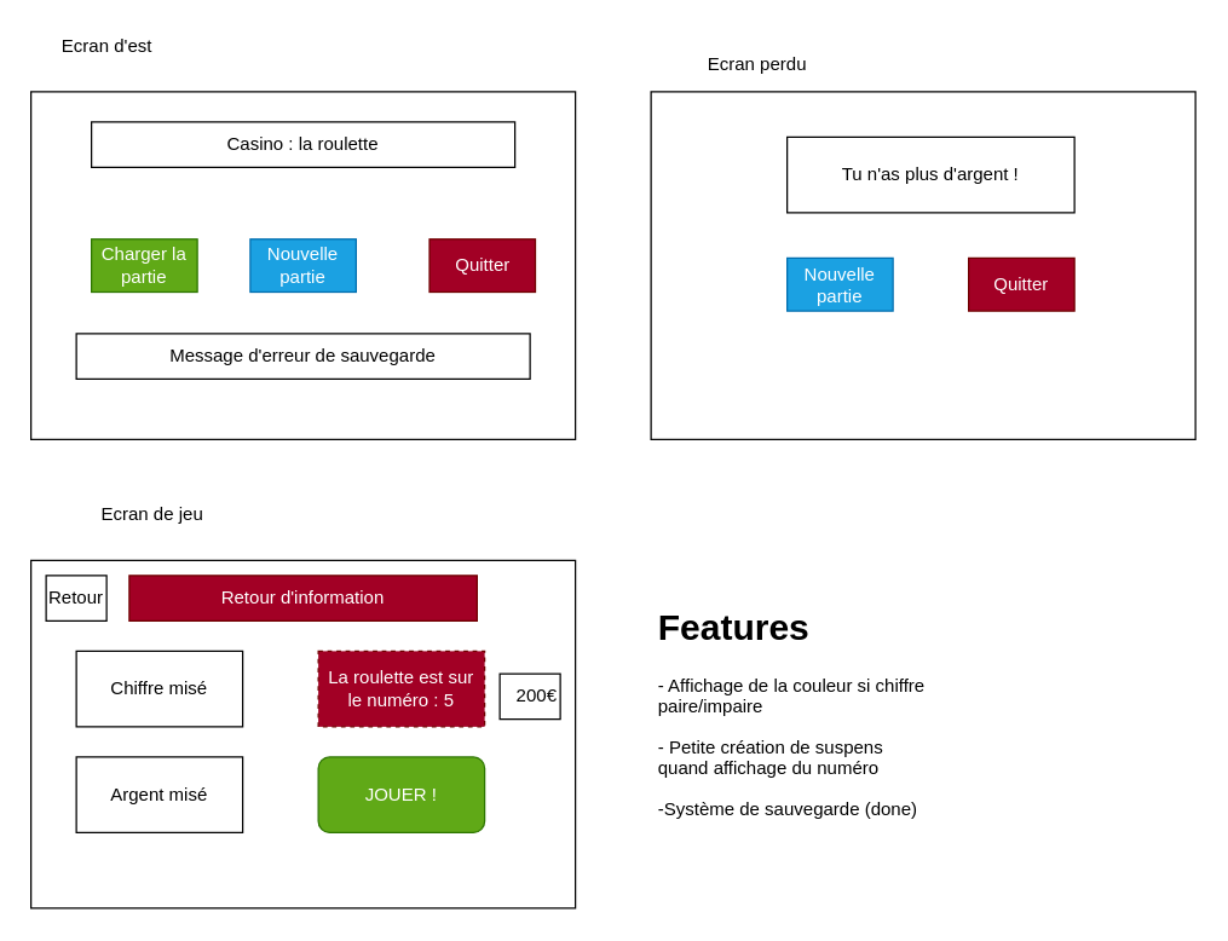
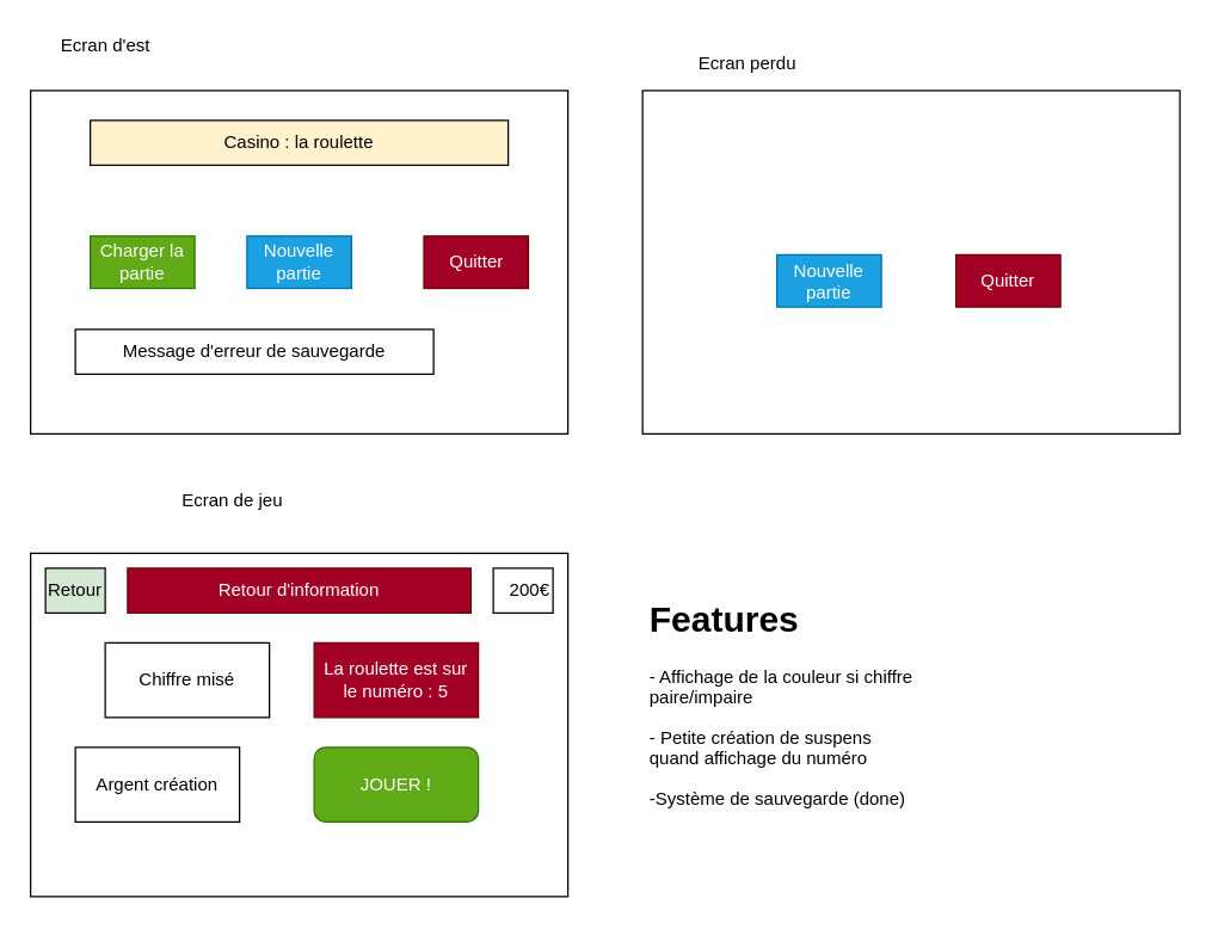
  <mxCell id="0" />
  <mxCell id="1" parent="0" />
  <mxCell id="2" value="" style="rounded=0;whiteSpace=wrap;html=1;" parent="1" vertex="1"><mxGeometry x="20" y="60" width="360" height="230" as="geometry" /></mxCell>
  <mxCell id="3" value="Ecran d'est" style="text;html=1;align=center;verticalAlign=middle;resizable=0;points=[];autosize=1;" parent="1" vertex="1"><mxGeometry x="20" y="20" width="100" height="20" as="geometry" /></mxCell>
  <mxCell id="4" value="" style="rounded=0;whiteSpace=wrap;html=1;" parent="1" vertex="1"><mxGeometry x="20" y="370" width="360" height="230" as="geometry" /></mxCell>
- <mxCell id="5" value="Ecran de jeu" style="text;html=1;align=center;verticalAlign=middle;resizable=0;points=[];autosize=1;" parent="1" vertex="1"><mxGeometry x="60" y="330" width="80" height="20" as="geometry" /></mxCell>
+ <mxCell id="5" value="Ecran de jeu" style="text;html=1;align=center;verticalAlign=middle;resizable=0;points=[];autosize=1;" parent="1" vertex="1"><mxGeometry x="115" y="325" width="80" height="20" as="geometry" /></mxCell>
  <mxCell id="6" value="Charger la partie" style="rounded=0;whiteSpace=wrap;html=1;fillColor=#60a917;strokeColor=#2D7600;fontColor=#ffffff;" parent="1" vertex="1"><mxGeometry x="60" y="157.5" width="70" height="35" as="geometry" /></mxCell>
  <mxCell id="7" value="Nouvelle partie" style="rounded=0;whiteSpace=wrap;html=1;fillColor=#1ba1e2;strokeColor=#006EAF;fontColor=#ffffff;" parent="1" vertex="1"><mxGeometry x="165" y="157.5" width="70" height="35" as="geometry" /></mxCell>
  <mxCell id="8" value="Quitter" style="rounded=0;whiteSpace=wrap;html=1;fillColor=#a20025;strokeColor=#6F0000;fontColor=#ffffff;" parent="1" vertex="1"><mxGeometry x="283.5" y="157.5" width="70" height="35" as="geometry" /></mxCell>
- <mxCell id="9" value="Casino : la roulette" style="rounded=0;whiteSpace=wrap;html=1;" parent="1" vertex="1"><mxGeometry x="60" y="80" width="280" height="30" as="geometry" /></mxCell>
+ <mxCell id="9" value="Casino : la roulette" style="rounded=0;whiteSpace=wrap;html=1;fillColor=#fff2cc;" parent="1" vertex="1"><mxGeometry x="60" y="80" width="280" height="30" as="geometry" /></mxCell>
  <mxCell id="10" value="" style="rounded=0;whiteSpace=wrap;html=1;" parent="1" vertex="1"><mxGeometry x="430" y="60" width="360" height="230" as="geometry" /></mxCell>
  <mxCell id="11" value="Ecran perdu" style="text;html=1;align=center;verticalAlign=middle;resizable=0;points=[];autosize=1;" parent="1" vertex="1"><mxGeometry x="460" y="32" width="80" height="20" as="geometry" /></mxCell>
- <mxCell id="12" value="Tu n'as plus d'argent !" style="rounded=0;whiteSpace=wrap;html=1;" parent="1" vertex="1"><mxGeometry x="520" y="90" width="190" height="50" as="geometry" /></mxCell>
  <mxCell id="13" value="Nouvelle partie" style="rounded=0;whiteSpace=wrap;html=1;fillColor=#1ba1e2;strokeColor=#006EAF;fontColor=#ffffff;" parent="1" vertex="1"><mxGeometry x="520" y="170" width="70" height="35" as="geometry" /></mxCell>
  <mxCell id="14" value="Quitter" style="rounded=0;whiteSpace=wrap;html=1;fillColor=#a20025;strokeColor=#6F0000;fontColor=#ffffff;" parent="1" vertex="1"><mxGeometry x="640" y="170" width="70" height="35" as="geometry" /></mxCell>
- <mxCell id="15" value="&lt;div&gt;&lt;span&gt;200€&lt;/span&gt;&lt;/div&gt;" style="rounded=0;whiteSpace=wrap;html=1;align=right;" parent="1" vertex="1"><mxGeometry x="330" y="445" width="40" height="30" as="geometry" /></mxCell>
+ <mxCell id="15" value="&lt;div&gt;&lt;span&gt;200€&lt;/span&gt;&lt;/div&gt;" style="rounded=0;whiteSpace=wrap;html=1;align=right;" parent="1" vertex="1"><mxGeometry x="330" y="380" width="40" height="30" as="geometry" /></mxCell>
  <mxCell id="16" value="Retour d'information" style="rounded=0;whiteSpace=wrap;html=1;fillColor=#a20025;strokeColor=#6F0000;fontColor=#ffffff;" parent="1" vertex="1"><mxGeometry x="85" y="380" width="230" height="30" as="geometry" /></mxCell>
- <mxCell id="17" value="Chiffre misé" style="rounded=0;whiteSpace=wrap;html=1;" parent="1" vertex="1"><mxGeometry x="50" y="430" width="110" height="50" as="geometry" /></mxCell>
- <mxCell id="18" value="Argent misé" style="rounded=0;whiteSpace=wrap;html=1;" parent="1" vertex="1"><mxGeometry x="50" y="500" width="110" height="50" as="geometry" /></mxCell>
+ <mxCell id="17" value="Chiffre misé" style="rounded=0;whiteSpace=wrap;html=1;" parent="1" vertex="1"><mxGeometry x="70" y="430" width="110" height="50" as="geometry" /></mxCell>
+ <mxCell id="18" value="Argent création" style="rounded=0;whiteSpace=wrap;html=1;" parent="1" vertex="1"><mxGeometry x="50" y="500" width="110" height="50" as="geometry" /></mxCell>
  <mxCell id="19" value="JOUER !" style="whiteSpace=wrap;html=1;fillColor=#60a917;strokeColor=#2D7600;fontColor=#ffffff;rounded=1;" parent="1" vertex="1"><mxGeometry x="210" y="500" width="110" height="50" as="geometry" /></mxCell>
- <mxCell id="20" value="&lt;div&gt;&lt;span&gt;Retour&lt;/span&gt;&lt;/div&gt;" style="rounded=0;whiteSpace=wrap;html=1;align=right;" parent="1" vertex="1"><mxGeometry x="30" y="380" width="40" height="30" as="geometry" /></mxCell>
- <mxCell id="21" value="La roulette est sur le numéro : 5" style="rounded=0;whiteSpace=wrap;html=1;fillColor=#a20025;strokeColor=#6F0000;fontColor=#ffffff;dashed=1;" parent="1" vertex="1"><mxGeometry x="210" y="430" width="110" height="50" as="geometry" /></mxCell>
+ <mxCell id="20" value="&lt;div&gt;&lt;span&gt;Retour&lt;/span&gt;&lt;/div&gt;" style="rounded=0;whiteSpace=wrap;html=1;align=right;fillColor=#d5e8d4;" parent="1" vertex="1"><mxGeometry x="30" y="380" width="40" height="30" as="geometry" /></mxCell>
+ <mxCell id="21" value="La roulette est sur le numéro : 5" style="rounded=0;whiteSpace=wrap;html=1;fillColor=#a20025;strokeColor=#6F0000;fontColor=#ffffff;" parent="1" vertex="1"><mxGeometry x="210" y="430" width="110" height="50" as="geometry" /></mxCell>
  <mxCell id="22" value="&lt;h1&gt;Features&lt;/h1&gt;&lt;p&gt;- Affichage de la couleur si chiffre paire/impaire&lt;/p&gt;&lt;p&gt;- Petite création de suspens quand affichage du numéro&lt;/p&gt;&lt;p&gt;-Système de sauvegarde (done)&lt;/p&gt;" style="text;html=1;strokeColor=none;fillColor=none;spacing=5;spacingTop=-20;whiteSpace=wrap;overflow=hidden;rounded=0;" parent="1" vertex="1"><mxGeometry x="430" y="395" width="190" height="155" as="geometry" /></mxCell>
- <mxCell id="23" value="Message d'erreur de sauvegarde" style="rounded=0;whiteSpace=wrap;html=1;" parent="1" vertex="1"><mxGeometry x="50" y="220" width="300" height="30" as="geometry" /></mxCell>
+ <mxCell id="23" value="Message d'erreur de sauvegarde" style="rounded=0;whiteSpace=wrap;html=1;" parent="1" vertex="1"><mxGeometry x="50" y="220" width="240" height="30" as="geometry" /></mxCell>
